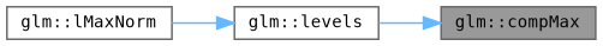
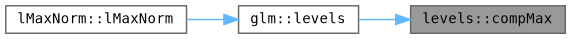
  digraph {
    rankdir=RL
    node [color=grey40 fillcolor=white fontname=Terminal fontsize=10 shape=box style=filled]
    edge [color=steelblue1 dir=back fontname=Terminal fontsize=10 labelfontname=Helvetica labelfontsize=10 style=solid]
-   n1 [color=gray40 fillcolor=grey60 fontcolor=black height=0.2 label="glm::compMax" width=0.4]
+   n1 [color=gray40 fillcolor=grey60 fontcolor=black height=0.2 label="levels::compMax" width=0.4]
    n2 [height=0.2 label="glm::levels" width=0.4]
-   n3 [height=0.2 label="glm::lMaxNorm" width=0.4]
+   n3 [height=0.2 label="lMaxNorm::lMaxNorm" width=0.4]
    n1 -> n2
    n2 -> n3
  }
